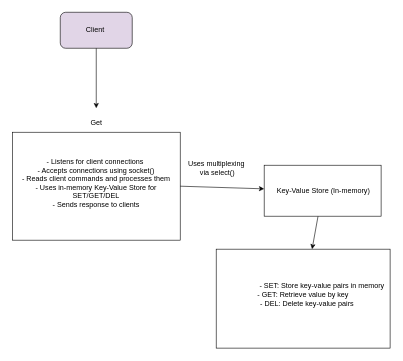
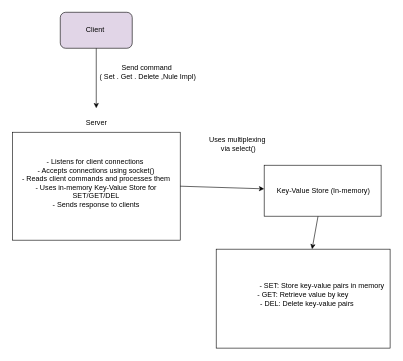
  <mxCell id="0" />
  <mxCell id="1" parent="0" />
  <mxCell id="2" value="Client&amp;nbsp;" style="rounded=1;whiteSpace=wrap;html=1;fillColor=#e1d5e7;" vertex="1" parent="1"><mxGeometry x="100" y="20" width="120" height="60" as="geometry" /></mxCell>
  <mxCell id="3" value="" style="endArrow=classic;html=1;exitX=0.5;exitY=1;exitDx=0;exitDy=0;" edge="1" parent="1" source="2"><mxGeometry width="50" height="50" relative="1" as="geometry"><mxPoint x="150" y="250" as="sourcePoint" /><mxPoint x="160" y="180" as="targetPoint" /></mxGeometry></mxCell>
+ <mxCell id="4" value="Send command&lt;br&gt;&amp;nbsp;( Set . Get . Delete ,Nule Impl)" style="text;html=1;align=center;verticalAlign=middle;resizable=0;points=[];autosize=1;strokeColor=none;fillColor=none;" vertex="1" parent="1"><mxGeometry x="149" y="100" width="190" height="40" as="geometry" /></mxCell>
  <mxCell id="5" value="" style="rounded=0;whiteSpace=wrap;html=1;" vertex="1" parent="1"><mxGeometry x="20" y="220" width="280" height="180" as="geometry" /></mxCell>
- <mxCell id="6" value="Get" style="text;html=1;align=center;verticalAlign=middle;resizable=0;points=[];autosize=1;strokeColor=none;fillColor=none;" vertex="1" parent="1"><mxGeometry x="130" y="190" width="60" height="30" as="geometry" /></mxCell>
+ <mxCell id="6" value="Server" style="text;html=1;align=center;verticalAlign=middle;resizable=0;points=[];autosize=1;strokeColor=none;fillColor=none;" vertex="1" parent="1"><mxGeometry x="130" y="190" width="60" height="30" as="geometry" /></mxCell>
  <mxCell id="7" value="" style="edgeStyle=none;html=1;exitX=1;exitY=0.5;exitDx=0;exitDy=0;" edge="1" parent="1" source="5" target="10"><mxGeometry relative="1" as="geometry" /></mxCell>
  <mxCell id="8" value="&lt;div&gt;- Listens for client connections&amp;nbsp;&lt;/div&gt;&lt;div&gt;- Accepts connections using socket()&lt;/div&gt;&lt;div&gt;- Reads client commands and processes them&lt;/div&gt;&lt;div&gt;- Uses in-memory Key-Value Store for SET/GET/DEL&lt;/div&gt;&lt;div&gt;- Sends response to clients&lt;/div&gt;" style="text;html=1;strokeColor=none;fillColor=none;align=center;verticalAlign=middle;whiteSpace=wrap;rounded=0;" vertex="1" parent="1"><mxGeometry x="30" y="250" width="260" height="110" as="geometry" /></mxCell>
  <mxCell id="9" value="" style="edgeStyle=none;html=1;" edge="1" parent="1" source="10" target="12"><mxGeometry relative="1" as="geometry" /></mxCell>
  <mxCell id="10" value="&amp;nbsp; &amp;nbsp; &amp;nbsp;Key-Value Store (In-memory)&amp;nbsp; &amp;nbsp;&amp;nbsp;" style="whiteSpace=wrap;html=1;" vertex="1" parent="1"><mxGeometry x="440" y="275" width="195" height="85" as="geometry" /></mxCell>
- <mxCell id="11" value="Uses multiplexing&lt;br&gt;&amp;nbsp;via select()" style="text;html=1;align=center;verticalAlign=middle;resizable=0;points=[];autosize=1;strokeColor=none;fillColor=none;" vertex="1" parent="1"><mxGeometry x="300" y="260" width="120" height="40" as="geometry" /></mxCell>
+ <mxCell id="11" value="Uses multiplexing&lt;br&gt;&amp;nbsp;via select()" style="text;html=1;align=center;verticalAlign=middle;resizable=0;points=[];autosize=1;strokeColor=none;fillColor=none;" vertex="1" parent="1"><mxGeometry x="335" y="220" width="120" height="40" as="geometry" /></mxCell>
  <mxCell id="12" value="&amp;nbsp; &amp;nbsp; &amp;nbsp; &amp;nbsp; &amp;nbsp; &amp;nbsp; &amp;nbsp; &amp;nbsp; &amp;nbsp; &amp;nbsp; - SET: Store key-value pairs in memory&amp;nbsp;&lt;br&gt;&amp;nbsp;- GET: Retrieve value by key&amp;nbsp;&lt;br&gt;&amp;nbsp; &amp;nbsp; &amp;nbsp; &amp;nbsp; &amp;nbsp; &amp;nbsp; &amp;nbsp; &amp;nbsp; &amp;nbsp; &amp;nbsp; &amp;nbsp;- DEL: Delete key-value pairs&amp;nbsp; &amp;nbsp; &amp;nbsp; &amp;nbsp; &amp;nbsp; &amp;nbsp; &amp;nbsp; &amp;nbsp; &amp;nbsp; &amp;nbsp;" style="whiteSpace=wrap;html=1;" vertex="1" parent="1"><mxGeometry x="360" y="415" width="290" height="165" as="geometry" /></mxCell>
